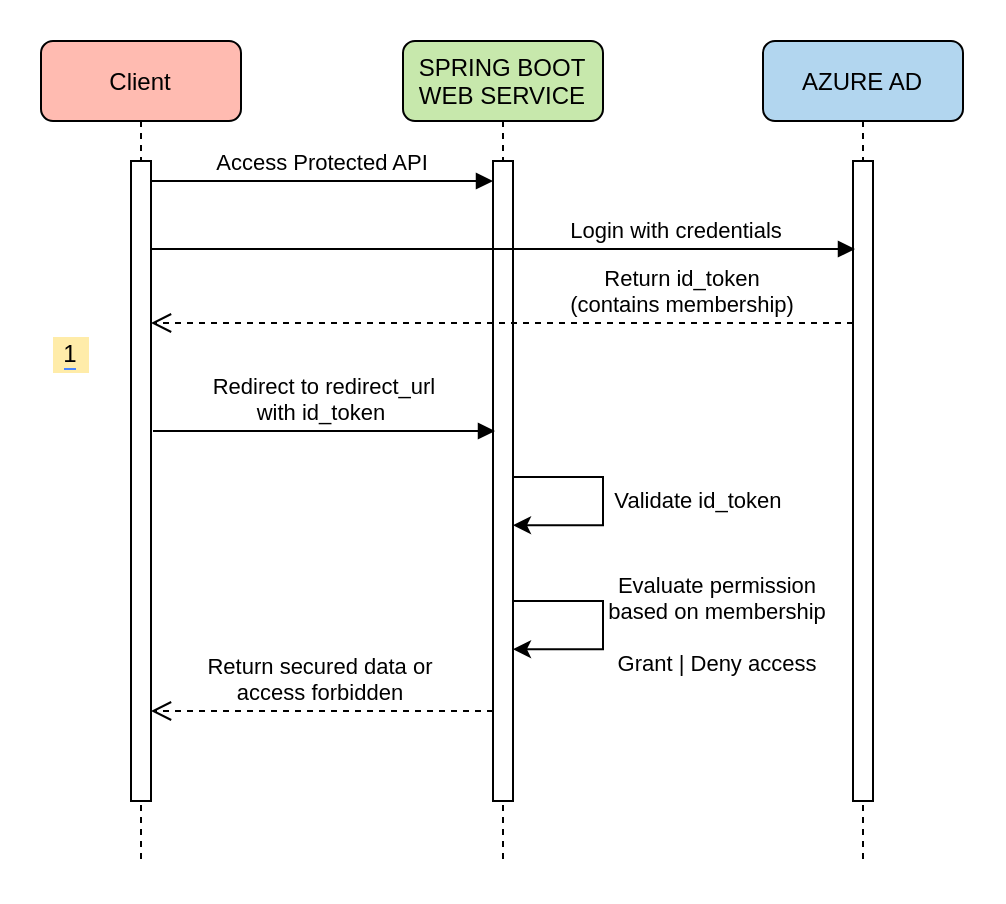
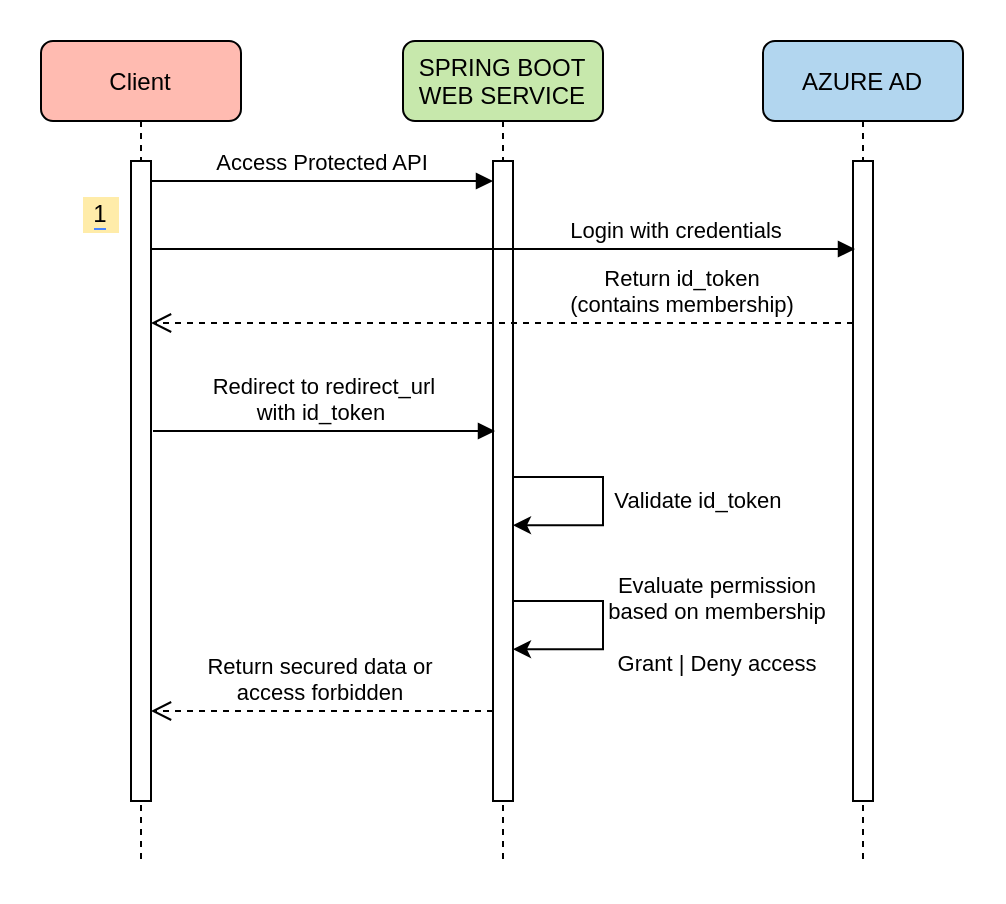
  <mxCell id="0" />
  <mxCell id="1" parent="0" />
  <mxCell id="2" value="Client" style="shape=umlLifeline;perimeter=lifelinePerimeter;container=1;collapsible=0;recursiveResize=0;rounded=1;shadow=0;strokeWidth=1;fillColor=#FFBBB1;" parent="1" vertex="1"><mxGeometry x="20" y="20" width="100" height="410" as="geometry" /></mxCell>
  <mxCell id="3" value="" style="points=[];perimeter=orthogonalPerimeter;rounded=0;shadow=0;strokeWidth=1;" parent="2" vertex="1"><mxGeometry x="45" y="60" width="10" height="320" as="geometry" /></mxCell>
  <mxCell id="4" value="SPRING BOOT&#10;WEB SERVICE" style="shape=umlLifeline;perimeter=lifelinePerimeter;container=1;collapsible=0;recursiveResize=0;rounded=1;shadow=0;strokeWidth=1;fillColor=#C7E8AC;" parent="1" vertex="1"><mxGeometry x="201" y="20" width="100" height="410" as="geometry" /></mxCell>
  <mxCell id="5" value="" style="points=[];perimeter=orthogonalPerimeter;rounded=0;shadow=0;strokeWidth=1;" parent="4" vertex="1"><mxGeometry x="45" y="60" width="10" height="320" as="geometry" /></mxCell>
  <mxCell id="6" style="edgeStyle=orthogonalEdgeStyle;rounded=0;orthogonalLoop=1;jettySize=auto;html=1;entryX=1;entryY=0.479;entryDx=0;entryDy=0;entryPerimeter=0;" parent="4" edge="1"><mxGeometry relative="1" as="geometry"><mxPoint x="55" y="242.12" as="targetPoint" /><mxPoint x="55" y="218" as="sourcePoint" /><Array as="points"><mxPoint x="100" y="218" /><mxPoint x="100" y="242" /></Array></mxGeometry></mxCell>
  <mxCell id="7" value="Validate id_token " style="edgeLabel;align=center;verticalAlign=middle;resizable=0;points=[];fontSize=11;" parent="6" vertex="1" connectable="0"><mxGeometry x="-0.694" relative="1" as="geometry"><mxPoint x="77" y="11" as="offset" /></mxGeometry></mxCell>
  <mxCell id="8" value="Return secured data or&#10;access forbidden" style="verticalAlign=bottom;endArrow=open;dashed=1;endSize=8;exitX=0;exitY=0.95;shadow=0;strokeWidth=1;" parent="1" edge="1"><mxGeometry relative="1" as="geometry"><mxPoint x="75" y="355" as="targetPoint" /><mxPoint x="246" y="355" as="sourcePoint" /></mxGeometry></mxCell>
  <mxCell id="9" value="Access Protected API " style="verticalAlign=bottom;endArrow=block;entryX=0;entryY=0;shadow=0;strokeWidth=1;" parent="1" edge="1"><mxGeometry relative="1" as="geometry"><mxPoint x="75" y="90" as="sourcePoint" /><mxPoint x="246" y="90" as="targetPoint" /></mxGeometry></mxCell>
  <mxCell id="10" value="AZURE AD " style="shape=umlLifeline;perimeter=lifelinePerimeter;container=1;collapsible=0;recursiveResize=0;rounded=1;shadow=0;strokeWidth=1;fillColor=#B2D6EF;" parent="1" vertex="1"><mxGeometry x="381" y="20" width="100" height="410" as="geometry" /></mxCell>
  <mxCell id="11" value="" style="points=[];perimeter=orthogonalPerimeter;rounded=0;shadow=0;strokeWidth=1;" parent="10" vertex="1"><mxGeometry x="45" y="60" width="10" height="320" as="geometry" /></mxCell>
- <mxCell id="12" value="&lt;span style=&quot;background-color: rgb(255 , 236 , 169)&quot;&gt;1&lt;/span&gt;" style="rounded=0;whiteSpace=wrap;html=1;labelBackgroundColor=#4A86FF;fillColor=#FFECA9;strokeColor=none;" parent="1" vertex="1"><mxGeometry x="26" y="168" width="18" height="18" as="geometry" /></mxCell>
+ <mxCell id="12" value="&lt;span style=&quot;background-color: rgb(255 , 236 , 169)&quot;&gt;1&lt;/span&gt;" style="rounded=0;whiteSpace=wrap;html=1;labelBackgroundColor=#4A86FF;fillColor=#FFECA9;strokeColor=none;" parent="1" vertex="1"><mxGeometry x="41" y="98" width="18" height="18" as="geometry" /></mxCell>
  <mxCell id="13" value="Login with credentials " style="verticalAlign=bottom;endArrow=block;shadow=0;strokeWidth=1;" parent="1" edge="1"><mxGeometry x="0.496" relative="1" as="geometry"><mxPoint x="75" y="124" as="sourcePoint" /><mxPoint x="427" y="124" as="targetPoint" /><mxPoint as="offset" /></mxGeometry></mxCell>
  <mxCell id="14" value="Return id_token&#10;(contains membership)" style="verticalAlign=bottom;endArrow=open;dashed=1;endSize=8;shadow=0;strokeWidth=1;" parent="1" edge="1"><mxGeometry x="-0.516" relative="1" as="geometry"><mxPoint x="75" y="161" as="targetPoint" /><mxPoint x="426" y="161" as="sourcePoint" /><mxPoint as="offset" /></mxGeometry></mxCell>
  <mxCell id="15" value="Redirect to redirect_url &#10;with id_token " style="verticalAlign=bottom;endArrow=block;entryX=0;entryY=0;shadow=0;strokeWidth=1;" parent="1" edge="1"><mxGeometry relative="1" as="geometry"><mxPoint x="76" y="215" as="sourcePoint" /><mxPoint x="247" y="215" as="targetPoint" /></mxGeometry></mxCell>
  <mxCell id="16" style="edgeStyle=orthogonalEdgeStyle;rounded=0;orthogonalLoop=1;jettySize=auto;html=1;entryX=1;entryY=0.479;entryDx=0;entryDy=0;entryPerimeter=0;" parent="1" edge="1"><mxGeometry relative="1" as="geometry"><mxPoint x="256" y="324.12" as="targetPoint" /><mxPoint x="256" y="300" as="sourcePoint" /><Array as="points"><mxPoint x="301" y="300" /><mxPoint x="301" y="324" /></Array></mxGeometry></mxCell>
  <mxCell id="17" value="Evaluate permission &#10;based on membership&#10;  &#10;Grant | Deny access" style="edgeLabel;align=center;verticalAlign=middle;resizable=0;points=[];fontSize=11;spacingRight=0;spacingLeft=16;" parent="16" vertex="1" connectable="0"><mxGeometry x="-0.694" relative="1" as="geometry"><mxPoint x="77" y="11" as="offset" /></mxGeometry></mxCell>
